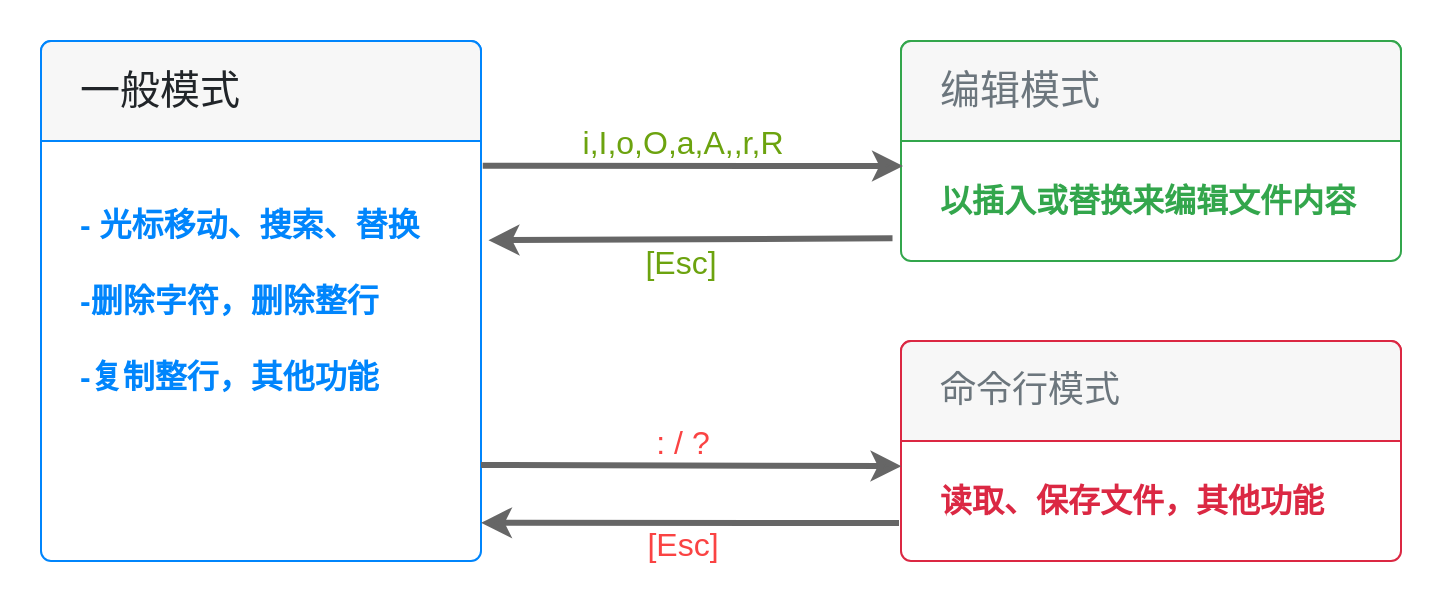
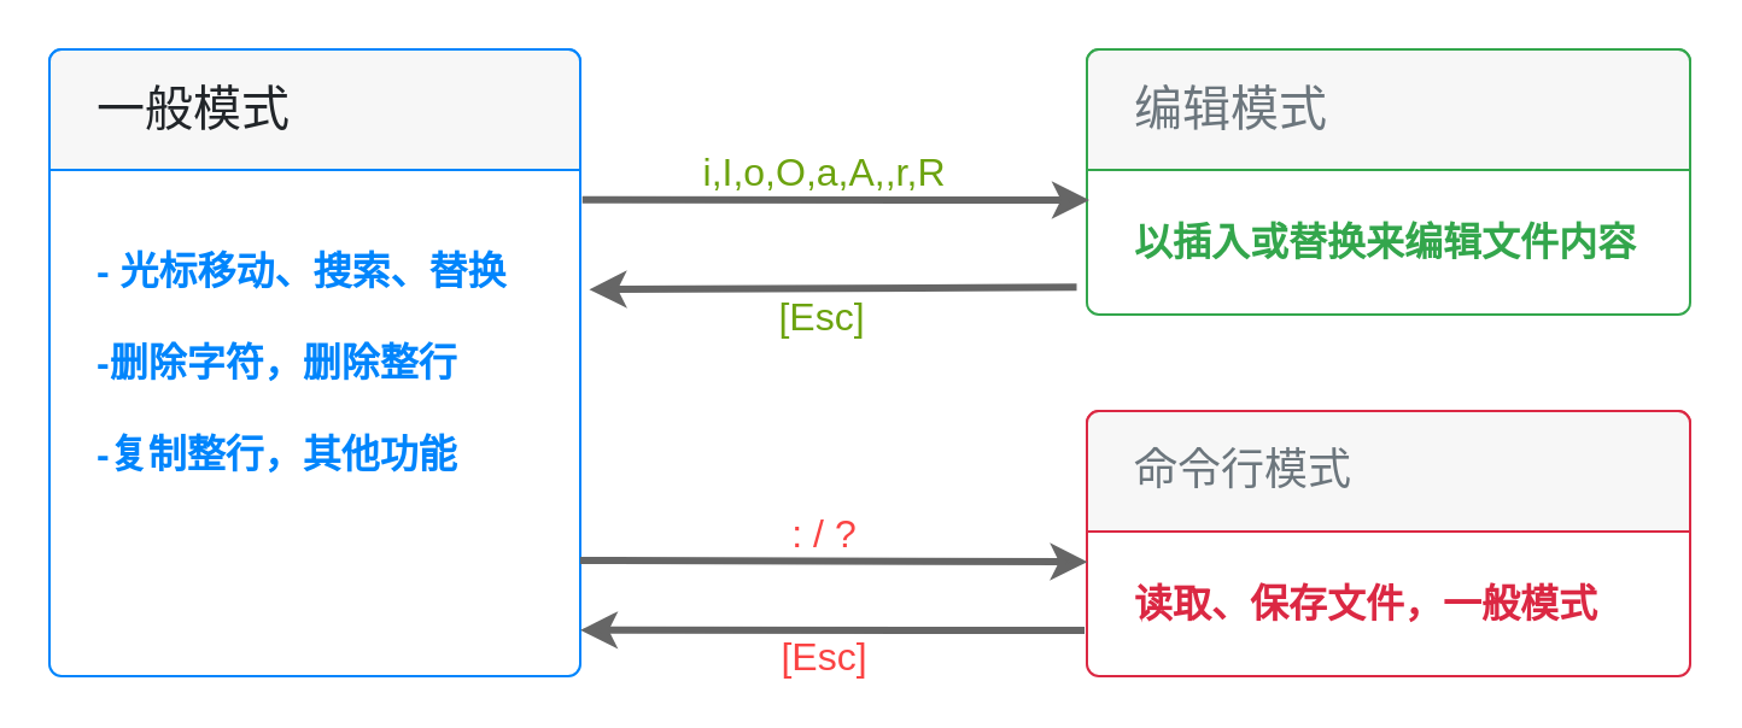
  <mxCell id="0" />
  <mxCell id="1" parent="0" />
  <mxCell id="2" value="&lt;b style=&quot;font-size: 16px&quot;&gt;&lt;font style=&quot;font-size: 16px&quot;&gt;- 光标移动、搜索、替换&lt;br&gt;&lt;br&gt;-删除字符，删除整行&lt;br&gt;&lt;br&gt;-复制整行，其他功能&lt;/font&gt;&lt;/b&gt;" style="html=1;shadow=0;dashed=0;shape=mxgraph.bootstrap.rrect;rSize=5;strokeColor=#0085FC;html=1;whiteSpace=wrap;fillColor=#ffffff;fontColor=#0085FC;verticalAlign=middle;align=left;spacing=20;spacingBottom=0;fontSize=14;" parent="1" vertex="1"><mxGeometry x="20" y="20" width="220" height="260" as="geometry" /></mxCell>
  <mxCell id="3" value="&lt;font style=&quot;font-size: 20px&quot;&gt;一般模式&lt;/font&gt;" style="html=1;shadow=0;dashed=0;shape=mxgraph.bootstrap.topButton;rSize=5;perimeter=none;whiteSpace=wrap;fillColor=#F7F7F7;strokeColor=#0085FC;fontColor=#212529;resizeWidth=1;fontSize=18;align=left;spacing=20;" parent="2" vertex="1"><mxGeometry width="220" height="50" relative="1" as="geometry" /></mxCell>
  <mxCell id="4" value="&lt;b&gt;&lt;font style=&quot;font-size: 16px&quot;&gt;以插入或替换来编辑文件内容&lt;/font&gt;&lt;/b&gt;" style="html=1;shadow=0;dashed=0;shape=mxgraph.bootstrap.rrect;rSize=5;strokeColor=#33A64C;html=1;whiteSpace=wrap;fillColor=#ffffff;fontColor=#33A64C;verticalAlign=bottom;align=left;spacing=20;spacingBottom=0;fontSize=14;" parent="1" vertex="1"><mxGeometry x="450" y="20" width="250" height="110" as="geometry" /></mxCell>
  <mxCell id="5" value="&lt;font style=&quot;font-size: 20px&quot;&gt;编辑模式&lt;/font&gt;" style="html=1;shadow=0;dashed=0;shape=mxgraph.bootstrap.topButton;rSize=5;perimeter=none;whiteSpace=wrap;fillColor=#F7F7F7;strokeColor=#33A64C;fontColor=#6C767D;resizeWidth=1;fontSize=18;align=left;spacing=20;" parent="4" vertex="1"><mxGeometry width="250.0" height="50" relative="1" as="geometry" /></mxCell>
- <mxCell id="6" value="&lt;span style=&quot;font-size: 16px&quot;&gt;&lt;b&gt;读取、保存文件，其他功能&lt;br&gt;&lt;/b&gt;&lt;/span&gt;" style="html=1;shadow=0;dashed=0;shape=mxgraph.bootstrap.rrect;rSize=5;strokeColor=#DB2843;html=1;whiteSpace=wrap;fillColor=#ffffff;fontColor=#DB2843;verticalAlign=bottom;align=left;spacing=20;spacingBottom=0;fontSize=14;" parent="1" vertex="1"><mxGeometry x="450" y="170" width="250" height="110" as="geometry" /></mxCell>
+ <mxCell id="6" value="&lt;span style=&quot;font-size: 16px&quot;&gt;&lt;b&gt;读取、保存文件，一般模式&lt;br&gt;&lt;/b&gt;&lt;/span&gt;" style="html=1;shadow=0;dashed=0;shape=mxgraph.bootstrap.rrect;rSize=5;strokeColor=#DB2843;html=1;whiteSpace=wrap;fillColor=#ffffff;fontColor=#DB2843;verticalAlign=bottom;align=left;spacing=20;spacingBottom=0;fontSize=14;" parent="1" vertex="1"><mxGeometry x="450" y="170" width="250" height="110" as="geometry" /></mxCell>
  <mxCell id="7" value="命令行模式" style="html=1;shadow=0;dashed=0;shape=mxgraph.bootstrap.topButton;rSize=5;perimeter=none;whiteSpace=wrap;fillColor=#F7F7F7;strokeColor=#DB2843;fontColor=#6C767D;resizeWidth=1;fontSize=18;align=left;spacing=20;" parent="6" vertex="1"><mxGeometry width="250" height="50" relative="1" as="geometry" /></mxCell>
  <mxCell id="8" value="" style="endArrow=classic;html=1;exitX=1.004;exitY=0.24;exitDx=0;exitDy=0;exitPerimeter=0;entryX=0.004;entryY=0.568;entryDx=0;entryDy=0;entryPerimeter=0;strokeWidth=3;strokeColor=#666666;" parent="1" source="2" target="4" edge="1"><mxGeometry width="50" height="50" relative="1" as="geometry"><mxPoint x="300" y="230" as="sourcePoint" /><mxPoint x="350" y="180" as="targetPoint" /></mxGeometry></mxCell>
  <mxCell id="9" value="&lt;font style=&quot;font-size: 16px&quot;&gt;i,I,o,O,a,A,,r,R&lt;/font&gt;" style="edgeLabel;html=1;align=center;verticalAlign=middle;resizable=0;points=[];fontColor=#6CA30F;" parent="8" vertex="1" connectable="0"><mxGeometry x="-0.176" y="-1" relative="1" as="geometry"><mxPoint x="13.11" y="-12.62" as="offset" /></mxGeometry></mxCell>
  <mxCell id="10" value="" style="endArrow=classic;html=1;strokeWidth=3;entryX=1.017;entryY=0.383;entryDx=0;entryDy=0;entryPerimeter=0;exitX=-0.017;exitY=0.897;exitDx=0;exitDy=0;exitPerimeter=0;strokeColor=#666666;" parent="1" source="4" target="2" edge="1"><mxGeometry width="50" height="50" relative="1" as="geometry"><mxPoint x="440" y="110" as="sourcePoint" /><mxPoint x="260" y="200" as="targetPoint" /></mxGeometry></mxCell>
  <mxCell id="11" value="&lt;span style=&quot;font-size: 16px&quot;&gt;[Esc]&lt;/span&gt;" style="edgeLabel;html=1;align=center;verticalAlign=middle;resizable=0;points=[];fontColor=#6CA30F;" parent="10" vertex="1" connectable="0"><mxGeometry x="-0.176" y="-1" relative="1" as="geometry"><mxPoint x="-22.75" y="11.96" as="offset" /></mxGeometry></mxCell>
  <mxCell id="12" value="" style="endArrow=classic;html=1;exitX=1.004;exitY=0.24;exitDx=0;exitDy=0;exitPerimeter=0;strokeWidth=3;strokeColor=#666666;entryX=0.001;entryY=0.569;entryDx=0;entryDy=0;entryPerimeter=0;" parent="1" target="6" edge="1"><mxGeometry width="50" height="50" relative="1" as="geometry"><mxPoint x="240" y="231.95" as="sourcePoint" /><mxPoint x="449" y="230" as="targetPoint" /></mxGeometry></mxCell>
  <mxCell id="13" value="&lt;span style=&quot;font-size: 16px&quot;&gt;&lt;font color=&quot;#fa4343&quot;&gt;: / ?&lt;/font&gt;&lt;/span&gt;" style="edgeLabel;html=1;align=center;verticalAlign=middle;resizable=0;points=[];fontColor=#6CA30F;" parent="12" vertex="1" connectable="0"><mxGeometry x="-0.176" y="-1" relative="1" as="geometry"><mxPoint x="13.11" y="-12.62" as="offset" /></mxGeometry></mxCell>
  <mxCell id="14" value="" style="endArrow=classic;html=1;strokeWidth=3;entryX=1.017;entryY=0.383;entryDx=0;entryDy=0;entryPerimeter=0;strokeColor=#666666;" parent="1" edge="1"><mxGeometry width="50" height="50" relative="1" as="geometry"><mxPoint x="449" y="261" as="sourcePoint" /><mxPoint x="240" y="260.91" as="targetPoint" /></mxGeometry></mxCell>
  <mxCell id="15" value="&lt;span style=&quot;font-size: 16px&quot;&gt;[Esc]&lt;/span&gt;" style="edgeLabel;html=1;align=center;verticalAlign=middle;resizable=0;points=[];fontColor=#FA4343;" parent="14" vertex="1" connectable="0"><mxGeometry x="-0.176" y="-1" relative="1" as="geometry"><mxPoint x="-22.75" y="11.96" as="offset" /></mxGeometry></mxCell>
